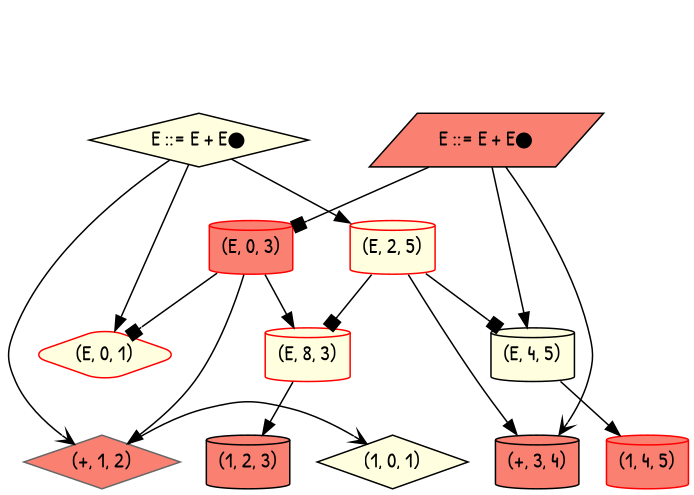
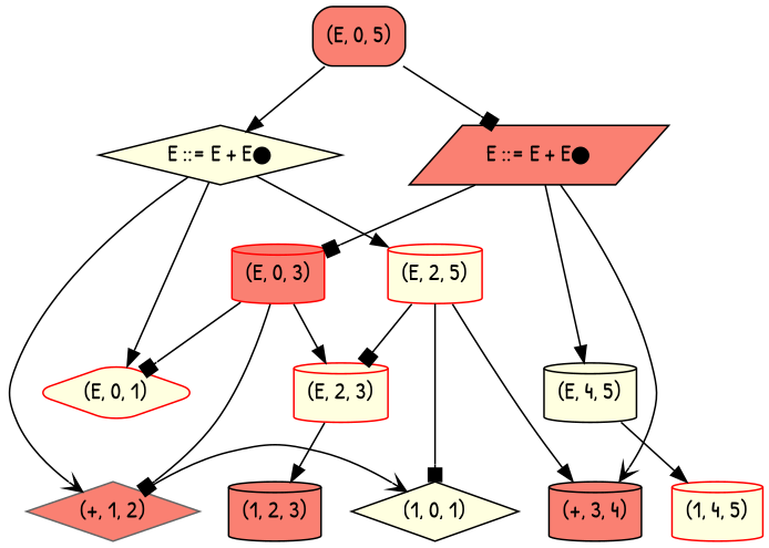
  digraph {
    fontname="Patrick Hand"
    node [color=black fillcolor=lightyellow fontname="Patrick Hand" shape=cylinder style=filled]
    edge [arrowhead=normal fontname="Patrick Hand"]
    n1 [label="(1, 0, 1)" shape=diamond]
    n2 [color=gray40 fillcolor=salmon label="(+, 1, 2)" shape=diamond]
    n3 [fillcolor=salmon label="(1, 2, 3)"]
    n4 [fillcolor=salmon label="(+, 3, 4)"]
-   n5 [color=red fillcolor=salmon label="(1, 4, 5)"]
+   n5 [color=red label="(1, 4, 5)"]
+   n6 [fillcolor=salmon label="(E, 0, 5)" shape=box style="rounded,filled"]
    n7 [fillcolor=salmon label="E ::= E + E●" shape=parallelogram]
    n8 [label="E ::= E + E●" shape=diamond]
    n9 [color=red fillcolor=salmon label="(E, 0, 3)" style="rounded,filled"]
    n10 [label="(E, 4, 5)" style="rounded,filled"]
    n11 [color=red label="(E, 0, 1)" shape=diamond style="rounded,filled"]
    n12 [color=red label="(E, 2, 5)" style="rounded,filled"]
-   n13 [color=red label="(E, 8, 3)" style="rounded,filled"]
+   n13 [color=red label="(E, 2, 3)" style="rounded,filled"]
    subgraph sub_1 {
      rank=same
      n1
      n2
      n3
      n4
      n5
    }
    n2 -> n1 [arrowhead=vee]
+   n6 -> n7 [arrowhead=box]
+   n6 -> n8
    n7 -> n4 [arrowhead=vee]
    n7 -> n9 [arrowhead=box]
    n7 -> n10
    n8 -> n2 [arrowhead=vee]
    n8 -> n11
    n8 -> n12
-   n9 -> n2
+   n9 -> n2 [arrowhead=box]
    n9 -> n11 [arrowhead=box]
    n9 -> n13
    n10 -> n5
    n12 -> n4
-   n12 -> n10 [arrowhead=box]
+   n12 -> n1 [arrowhead=box]
    n12 -> n13 [arrowhead=box]
    n13 -> n3
  }
